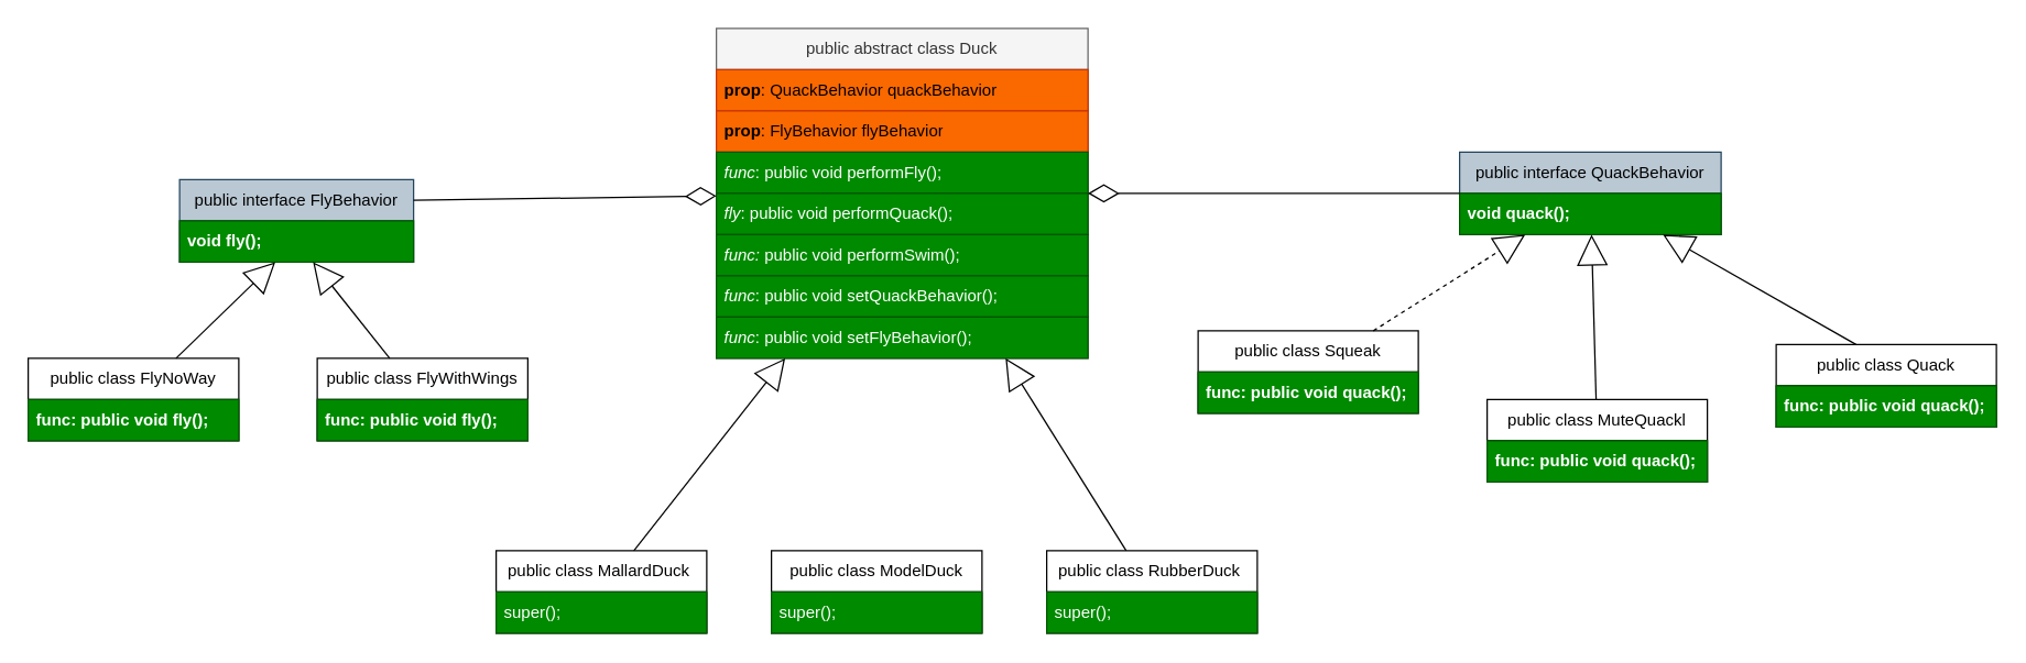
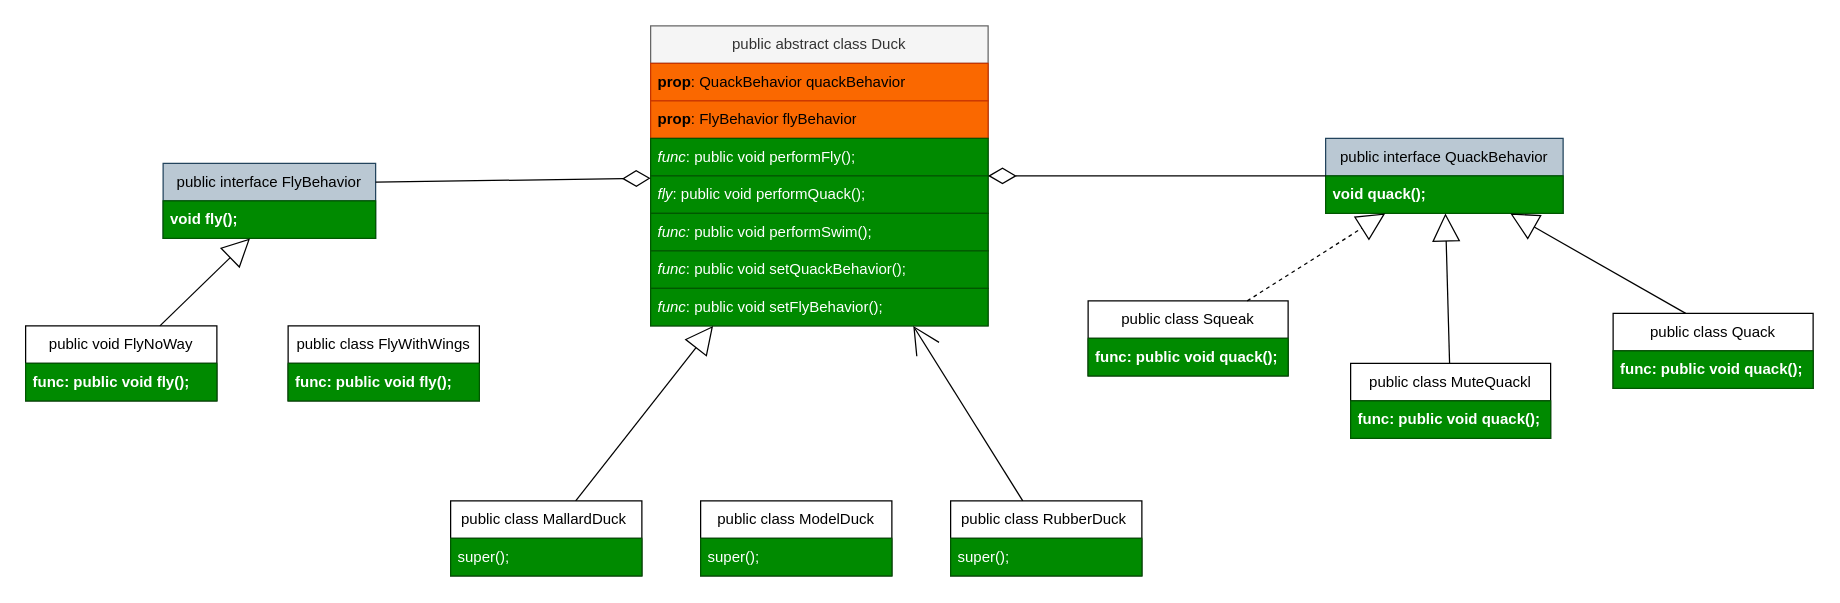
  <mxCell id="0" />
  <mxCell id="1" parent="0" />
  <mxCell id="2" value="public abstract class Duck" style="swimlane;fontStyle=0;childLayout=stackLayout;horizontal=1;startSize=30;horizontalStack=0;resizeParent=1;resizeParentMax=0;resizeLast=0;collapsible=1;marginBottom=0;whiteSpace=wrap;html=1;fillColor=#f5f5f5;strokeColor=#666666;fontColor=#333333;" vertex="1" parent="1"><mxGeometry x="520" y="20" width="270" height="240" as="geometry"><mxRectangle x="40" y="90" width="180" height="30" as="alternateBounds" /></mxGeometry></mxCell>
  <mxCell id="3" value="&lt;b&gt;prop&lt;/b&gt;: QuackBehavior quackBehavior" style="text;strokeColor=#C73500;fillColor=#fa6800;align=left;verticalAlign=middle;spacingLeft=4;spacingRight=4;overflow=hidden;points=[[0,0.5],[1,0.5]];portConstraint=eastwest;rotatable=0;whiteSpace=wrap;html=1;fontColor=#000000;" vertex="1" parent="2"><mxGeometry y="30" width="270" height="30" as="geometry" /></mxCell>
  <mxCell id="4" value="&lt;b&gt;prop&lt;/b&gt;: FlyBehavior flyBehavior" style="text;strokeColor=#C73500;fillColor=#fa6800;align=left;verticalAlign=middle;spacingLeft=4;spacingRight=4;overflow=hidden;points=[[0,0.5],[1,0.5]];portConstraint=eastwest;rotatable=0;whiteSpace=wrap;html=1;perimeterSpacing=0;fontColor=#000000;" vertex="1" parent="2"><mxGeometry y="60" width="270" height="30" as="geometry" /></mxCell>
  <mxCell id="5" value="&lt;i&gt;func&lt;/i&gt;: public void performFly();" style="text;strokeColor=#005700;fillColor=#008a00;align=left;verticalAlign=middle;spacingLeft=4;spacingRight=4;overflow=hidden;points=[[0,0.5],[1,0.5]];portConstraint=eastwest;rotatable=0;whiteSpace=wrap;html=1;fontColor=#ffffff;" vertex="1" parent="2"><mxGeometry y="90" width="270" height="30" as="geometry" /></mxCell>
  <mxCell id="6" value="&lt;i&gt;fly&lt;/i&gt;: public void performQuack();" style="text;strokeColor=#005700;fillColor=#008a00;align=left;verticalAlign=middle;spacingLeft=4;spacingRight=4;overflow=hidden;points=[[0,0.5],[1,0.5]];portConstraint=eastwest;rotatable=0;whiteSpace=wrap;html=1;fontColor=#ffffff;" vertex="1" parent="2"><mxGeometry y="120" width="270" height="30" as="geometry" /></mxCell>
  <mxCell id="7" value="&lt;i&gt;func:&lt;/i&gt; public void performSwim();" style="text;strokeColor=#005700;fillColor=#008a00;align=left;verticalAlign=middle;spacingLeft=4;spacingRight=4;overflow=hidden;points=[[0,0.5],[1,0.5]];portConstraint=eastwest;rotatable=0;whiteSpace=wrap;html=1;fontColor=#ffffff;" vertex="1" parent="2"><mxGeometry y="150" width="270" height="30" as="geometry" /></mxCell>
  <mxCell id="8" value="&lt;i&gt;func&lt;/i&gt;: public void setQuackBehavior();" style="text;strokeColor=#005700;fillColor=#008a00;align=left;verticalAlign=middle;spacingLeft=4;spacingRight=4;overflow=hidden;points=[[0,0.5],[1,0.5]];portConstraint=eastwest;rotatable=0;whiteSpace=wrap;html=1;fontColor=#ffffff;" vertex="1" parent="2"><mxGeometry y="180" width="270" height="30" as="geometry" /></mxCell>
  <mxCell id="9" value="&lt;i&gt;func&lt;/i&gt;: public void setFlyBehavior();" style="text;strokeColor=#005700;fillColor=#008a00;align=left;verticalAlign=middle;spacingLeft=4;spacingRight=4;overflow=hidden;points=[[0,0.5],[1,0.5]];portConstraint=eastwest;rotatable=0;whiteSpace=wrap;html=1;fontColor=#ffffff;" vertex="1" parent="2"><mxGeometry y="210" width="270" height="30" as="geometry" /></mxCell>
  <mxCell id="10" value="public interface FlyBehavior" style="swimlane;fontStyle=0;childLayout=stackLayout;horizontal=1;startSize=30;horizontalStack=0;resizeParent=1;resizeParentMax=0;resizeLast=0;collapsible=1;marginBottom=0;whiteSpace=wrap;html=1;fillColor=#bac8d3;strokeColor=#23445d;" vertex="1" parent="1"><mxGeometry x="130" y="130" width="170" height="60" as="geometry"><mxRectangle x="40" y="90" width="180" height="30" as="alternateBounds" /></mxGeometry></mxCell>
  <mxCell id="11" value="&lt;b&gt;void fly();&lt;/b&gt;" style="text;strokeColor=#005700;fillColor=#008a00;align=left;verticalAlign=middle;spacingLeft=4;spacingRight=4;overflow=hidden;points=[[0,0.5],[1,0.5]];portConstraint=eastwest;rotatable=0;whiteSpace=wrap;html=1;fontColor=#ffffff;" vertex="1" parent="10"><mxGeometry y="30" width="170" height="30" as="geometry" /></mxCell>
  <mxCell id="12" value="public interface QuackBehavior" style="swimlane;fontStyle=0;childLayout=stackLayout;horizontal=1;startSize=30;horizontalStack=0;resizeParent=1;resizeParentMax=0;resizeLast=0;collapsible=1;marginBottom=0;whiteSpace=wrap;html=1;fillColor=#bac8d3;strokeColor=#23445d;" vertex="1" parent="1"><mxGeometry x="1060" y="110" width="190" height="60" as="geometry"><mxRectangle x="40" y="90" width="180" height="30" as="alternateBounds" /></mxGeometry></mxCell>
  <mxCell id="13" value="&lt;b&gt;void quack();&lt;/b&gt;" style="text;strokeColor=#005700;fillColor=#008a00;align=left;verticalAlign=middle;spacingLeft=4;spacingRight=4;overflow=hidden;points=[[0,0.5],[1,0.5]];portConstraint=eastwest;rotatable=0;whiteSpace=wrap;html=1;fontColor=#ffffff;" vertex="1" parent="12"><mxGeometry y="30" width="190" height="30" as="geometry" /></mxCell>
  <mxCell id="14" value="public class FlyWithWings" style="swimlane;fontStyle=0;childLayout=stackLayout;horizontal=1;startSize=30;horizontalStack=0;resizeParent=1;resizeParentMax=0;resizeLast=0;collapsible=1;marginBottom=0;whiteSpace=wrap;html=1;" vertex="1" parent="1"><mxGeometry x="230" y="260" width="153" height="60" as="geometry"><mxRectangle x="40" y="90" width="180" height="30" as="alternateBounds" /></mxGeometry></mxCell>
  <mxCell id="15" value="&lt;b&gt;func: public void fly();&lt;/b&gt;" style="text;strokeColor=#005700;fillColor=#008a00;align=left;verticalAlign=middle;spacingLeft=4;spacingRight=4;overflow=hidden;points=[[0,0.5],[1,0.5]];portConstraint=eastwest;rotatable=0;whiteSpace=wrap;html=1;fontColor=#ffffff;" vertex="1" parent="14"><mxGeometry y="30" width="153" height="30" as="geometry" /></mxCell>
- <mxCell id="16" value="" style="endArrow=block;html=1;rounded=0;endFill=0;endSize=20;" edge="1" parent="1" source="14" target="11"><mxGeometry width="50" height="50" relative="1" as="geometry"><mxPoint x="190" y="30" as="sourcePoint" /><mxPoint x="240" y="-20" as="targetPoint" /></mxGeometry></mxCell>
  <mxCell id="17" value="public class Squeak" style="swimlane;fontStyle=0;childLayout=stackLayout;horizontal=1;startSize=30;horizontalStack=0;resizeParent=1;resizeParentMax=0;resizeLast=0;collapsible=1;marginBottom=0;whiteSpace=wrap;html=1;" vertex="1" parent="1"><mxGeometry x="870" y="240" width="160" height="60" as="geometry"><mxRectangle x="40" y="90" width="180" height="30" as="alternateBounds" /></mxGeometry></mxCell>
  <mxCell id="18" value="&lt;b&gt;func: public void quack();&lt;/b&gt;" style="text;strokeColor=#005700;fillColor=#008a00;align=left;verticalAlign=middle;spacingLeft=4;spacingRight=4;overflow=hidden;points=[[0,0.5],[1,0.5]];portConstraint=eastwest;rotatable=0;whiteSpace=wrap;html=1;fontColor=#ffffff;" vertex="1" parent="17"><mxGeometry y="30" width="160" height="30" as="geometry" /></mxCell>
  <mxCell id="19" value="" style="endArrow=block;html=1;rounded=0;endFill=0;endSize=20;dashed=1;" edge="1" parent="1" source="17" target="12"><mxGeometry width="50" height="50" relative="1" as="geometry"><mxPoint x="1194.58" y="330" as="sourcePoint" /><mxPoint x="1194.58" y="160" as="targetPoint" /></mxGeometry></mxCell>
  <mxCell id="20" value="public class Quack" style="swimlane;fontStyle=0;childLayout=stackLayout;horizontal=1;startSize=30;horizontalStack=0;resizeParent=1;resizeParentMax=0;resizeLast=0;collapsible=1;marginBottom=0;whiteSpace=wrap;html=1;" vertex="1" parent="1"><mxGeometry x="1290" y="250" width="160" height="60" as="geometry"><mxRectangle x="40" y="90" width="180" height="30" as="alternateBounds" /></mxGeometry></mxCell>
  <mxCell id="21" value="&lt;b&gt;func: public void quack();&lt;/b&gt;" style="text;strokeColor=#005700;fillColor=#008a00;align=left;verticalAlign=middle;spacingLeft=4;spacingRight=4;overflow=hidden;points=[[0,0.5],[1,0.5]];portConstraint=eastwest;rotatable=0;whiteSpace=wrap;html=1;fontColor=#ffffff;" vertex="1" parent="20"><mxGeometry y="30" width="160" height="30" as="geometry" /></mxCell>
  <mxCell id="22" value="" style="endArrow=block;html=1;rounded=0;endFill=0;endSize=20;exitX=0.363;exitY=0;exitDx=0;exitDy=0;exitPerimeter=0;" edge="1" parent="1" source="20" target="12"><mxGeometry width="50" height="50" relative="1" as="geometry"><mxPoint x="1101" y="270" as="sourcePoint" /><mxPoint x="1149" y="180" as="targetPoint" /></mxGeometry></mxCell>
  <mxCell id="23" value="public class MuteQuackl" style="swimlane;fontStyle=0;childLayout=stackLayout;horizontal=1;startSize=30;horizontalStack=0;resizeParent=1;resizeParentMax=0;resizeLast=0;collapsible=1;marginBottom=0;whiteSpace=wrap;html=1;" vertex="1" parent="1"><mxGeometry x="1080" y="290" width="160" height="60" as="geometry"><mxRectangle x="40" y="90" width="180" height="30" as="alternateBounds" /></mxGeometry></mxCell>
  <mxCell id="24" value="&lt;b&gt;func: public void quack();&lt;/b&gt;" style="text;strokeColor=#005700;fillColor=#008a00;align=left;verticalAlign=middle;spacingLeft=4;spacingRight=4;overflow=hidden;points=[[0,0.5],[1,0.5]];portConstraint=eastwest;rotatable=0;whiteSpace=wrap;html=1;fontColor=#ffffff;" vertex="1" parent="23"><mxGeometry y="30" width="160" height="30" as="geometry" /></mxCell>
  <mxCell id="25" value="" style="endArrow=block;html=1;rounded=0;endFill=0;endSize=20;" edge="1" parent="1" source="23" target="12"><mxGeometry width="50" height="50" relative="1" as="geometry"><mxPoint x="1077" y="270" as="sourcePoint" /><mxPoint x="1143" y="180" as="targetPoint" /></mxGeometry></mxCell>
- <mxCell id="26" value="public class FlyNoWay" style="swimlane;fontStyle=0;childLayout=stackLayout;horizontal=1;startSize=30;horizontalStack=0;resizeParent=1;resizeParentMax=0;resizeLast=0;collapsible=1;marginBottom=0;whiteSpace=wrap;html=1;" vertex="1" parent="1"><mxGeometry x="20" y="260" width="153" height="60" as="geometry"><mxRectangle x="40" y="90" width="180" height="30" as="alternateBounds" /></mxGeometry></mxCell>
+ <mxCell id="26" value="public void FlyNoWay" style="swimlane;fontStyle=0;childLayout=stackLayout;horizontal=1;startSize=30;horizontalStack=0;resizeParent=1;resizeParentMax=0;resizeLast=0;collapsible=1;marginBottom=0;whiteSpace=wrap;html=1;" vertex="1" parent="1"><mxGeometry x="20" y="260" width="153" height="60" as="geometry"><mxRectangle x="40" y="90" width="180" height="30" as="alternateBounds" /></mxGeometry></mxCell>
  <mxCell id="27" value="&lt;b&gt;func: public void fly();&lt;/b&gt;" style="text;strokeColor=#005700;fillColor=#008a00;align=left;verticalAlign=middle;spacingLeft=4;spacingRight=4;overflow=hidden;points=[[0,0.5],[1,0.5]];portConstraint=eastwest;rotatable=0;whiteSpace=wrap;html=1;fontColor=#ffffff;" vertex="1" parent="26"><mxGeometry y="30" width="153" height="30" as="geometry" /></mxCell>
  <mxCell id="28" value="" style="endArrow=block;html=1;rounded=0;endFill=0;endSize=20;" edge="1" parent="1" source="26" target="11"><mxGeometry width="50" height="50" relative="1" as="geometry"><mxPoint x="373" y="250" as="sourcePoint" /><mxPoint x="312" y="170" as="targetPoint" /></mxGeometry></mxCell>
  <mxCell id="29" value="" style="endArrow=diamondThin;html=1;rounded=0;endFill=0;endSize=20;" edge="1" parent="1" source="12" target="2"><mxGeometry width="50" height="50" relative="1" as="geometry"><mxPoint x="890" y="70" as="sourcePoint" /><mxPoint x="940" y="20" as="targetPoint" /><Array as="points" /></mxGeometry></mxCell>
  <mxCell id="30" value="" style="endArrow=diamondThin;html=1;rounded=0;endFill=0;endSize=20;exitX=1;exitY=0.25;exitDx=0;exitDy=0;" edge="1" parent="1" source="10" target="2"><mxGeometry width="50" height="50" relative="1" as="geometry"><mxPoint x="400" y="20" as="sourcePoint" /><mxPoint x="130" y="20" as="targetPoint" /><Array as="points" /></mxGeometry></mxCell>
  <mxCell id="31" value="" style="endArrow=block;html=1;rounded=0;endFill=0;endSize=20;" edge="1" parent="1" source="32"><mxGeometry width="50" height="50" relative="1" as="geometry"><mxPoint x="320" y="470" as="sourcePoint" /><mxPoint x="570" y="260" as="targetPoint" /></mxGeometry></mxCell>
  <mxCell id="32" value="public class MallardDuck&amp;nbsp;" style="swimlane;fontStyle=0;childLayout=stackLayout;horizontal=1;startSize=30;horizontalStack=0;resizeParent=1;resizeParentMax=0;resizeLast=0;collapsible=1;marginBottom=0;whiteSpace=wrap;html=1;" vertex="1" parent="1"><mxGeometry x="360" y="400" width="153" height="60" as="geometry"><mxRectangle x="-550" y="480" width="180" height="30" as="alternateBounds" /></mxGeometry></mxCell>
  <mxCell id="33" value="super();" style="text;strokeColor=#005700;fillColor=#008a00;align=left;verticalAlign=middle;spacingLeft=4;spacingRight=4;overflow=hidden;points=[[0,0.5],[1,0.5]];portConstraint=eastwest;rotatable=0;whiteSpace=wrap;html=1;fontColor=#ffffff;" vertex="1" parent="32"><mxGeometry y="30" width="153" height="30" as="geometry" /></mxCell>
  <mxCell id="34" value="public class ModelDuck" style="swimlane;fontStyle=0;childLayout=stackLayout;horizontal=1;startSize=30;horizontalStack=0;resizeParent=1;resizeParentMax=0;resizeLast=0;collapsible=1;marginBottom=0;whiteSpace=wrap;html=1;" vertex="1" parent="1"><mxGeometry x="560" y="400" width="153" height="60" as="geometry"><mxRectangle x="-550" y="480" width="180" height="30" as="alternateBounds" /></mxGeometry></mxCell>
  <mxCell id="35" value="super();" style="text;strokeColor=#005700;fillColor=#008a00;align=left;verticalAlign=middle;spacingLeft=4;spacingRight=4;overflow=hidden;points=[[0,0.5],[1,0.5]];portConstraint=eastwest;rotatable=0;whiteSpace=wrap;html=1;fontColor=#ffffff;" vertex="1" parent="34"><mxGeometry y="30" width="153" height="30" as="geometry" /></mxCell>
- <mxCell id="36" value="" style="endArrow=block;html=1;rounded=0;endFill=0;endSize=20;" edge="1" parent="1" source="37" target="2"><mxGeometry width="50" height="50" relative="1" as="geometry"><mxPoint x="758.966" y="485" as="sourcePoint" /><mxPoint x="629" y="270" as="targetPoint" /></mxGeometry></mxCell>
+ <mxCell id="36" value="" style="endArrow=open;html=1;rounded=0;endFill=0;endSize=20;" edge="1" parent="1" source="37" target="2"><mxGeometry width="50" height="50" relative="1" as="geometry"><mxPoint x="758.966" y="485" as="sourcePoint" /><mxPoint x="629" y="270" as="targetPoint" /></mxGeometry></mxCell>
  <mxCell id="37" value="public class RubberDuck&amp;nbsp;" style="swimlane;fontStyle=0;childLayout=stackLayout;horizontal=1;startSize=30;horizontalStack=0;resizeParent=1;resizeParentMax=0;resizeLast=0;collapsible=1;marginBottom=0;whiteSpace=wrap;html=1;" vertex="1" parent="1"><mxGeometry y="400" width="153" height="60" as="geometry" x="760"><mxRectangle x="-550" y="480" width="180" height="30" as="alternateBounds" /></mxGeometry></mxCell>
  <mxCell id="38" value="super();" style="text;strokeColor=#005700;fillColor=#008a00;align=left;verticalAlign=middle;spacingLeft=4;spacingRight=4;overflow=hidden;points=[[0,0.5],[1,0.5]];portConstraint=eastwest;rotatable=0;whiteSpace=wrap;html=1;fontColor=#ffffff;" vertex="1" parent="37"><mxGeometry y="30" width="153" height="30" as="geometry" /></mxCell>
